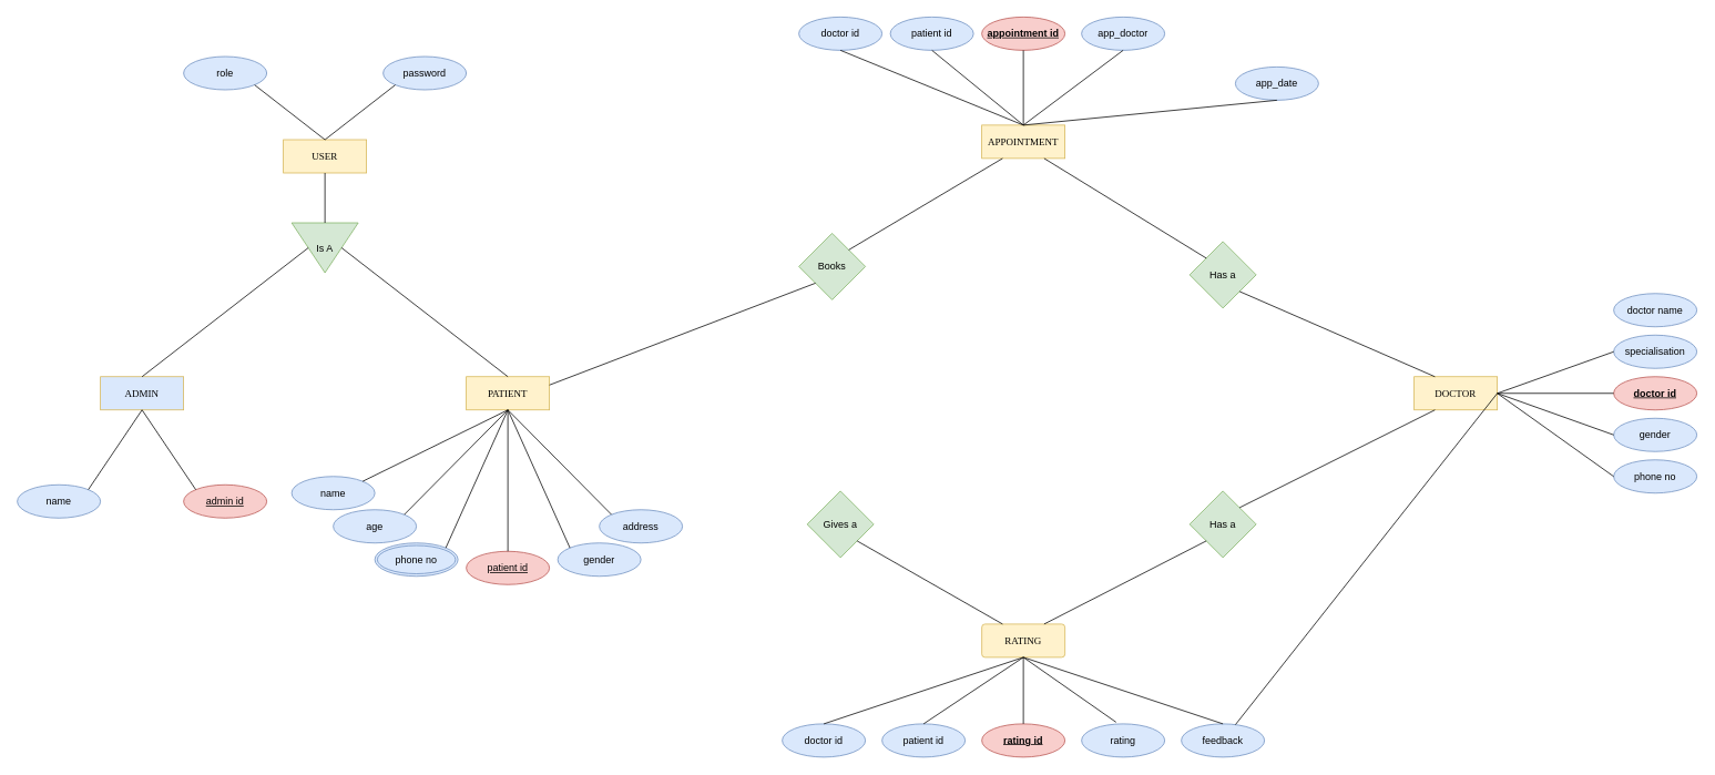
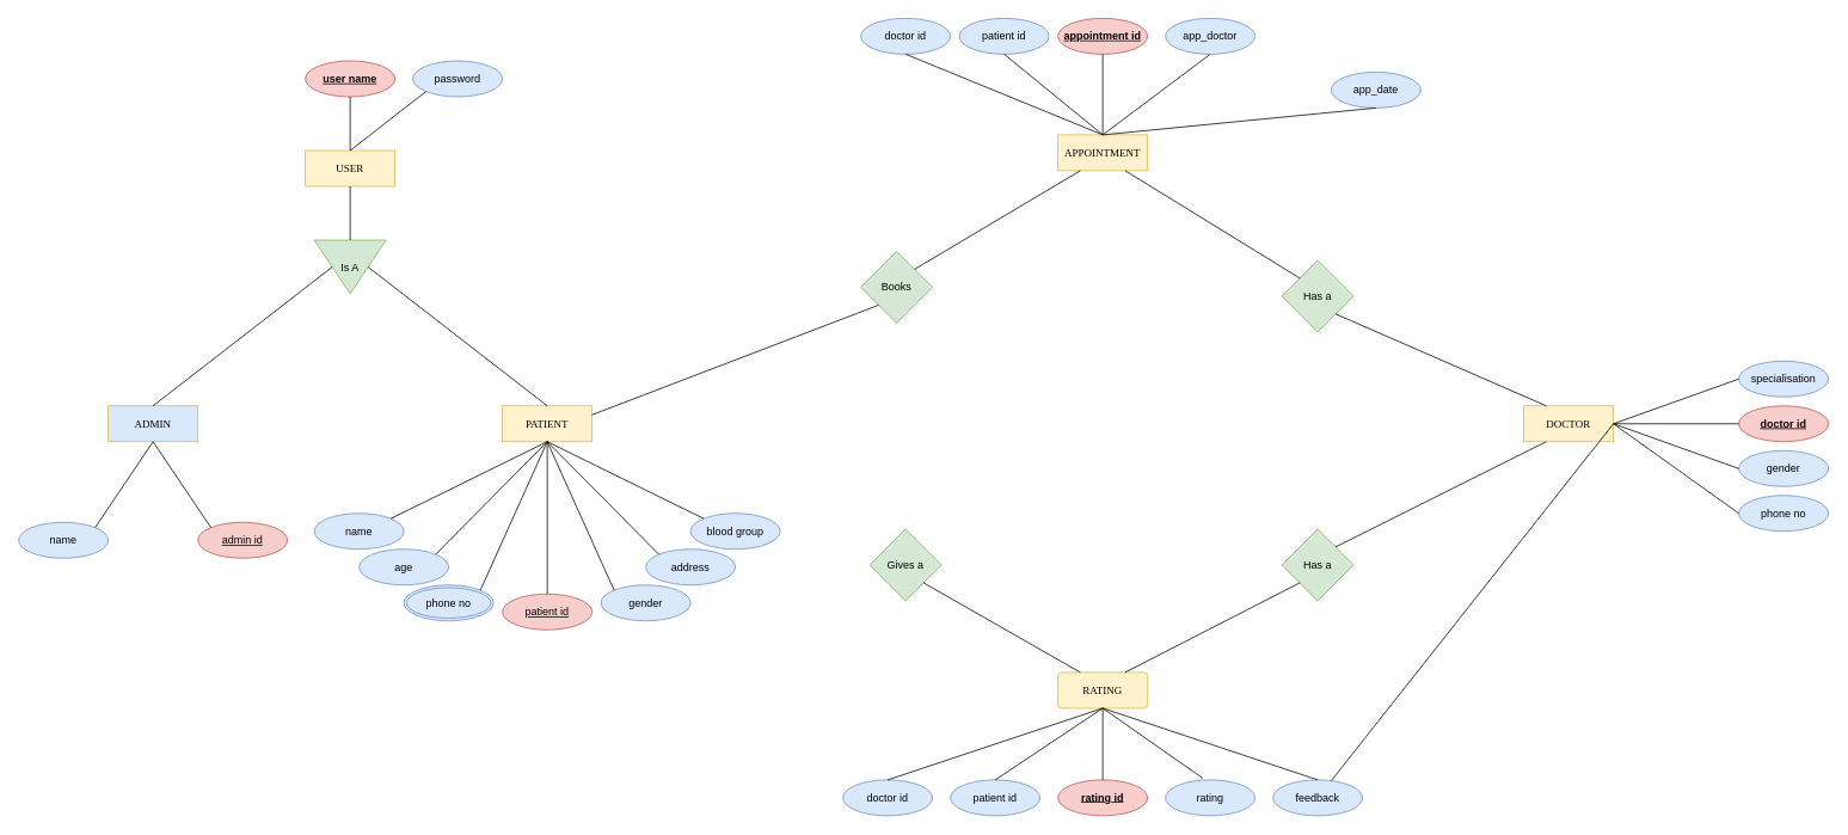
  <mxCell id="0" />
  <mxCell id="1" parent="0" />
  <mxCell id="2" value="&lt;font face=&quot;Times New Roman&quot;&gt;USER&lt;/font&gt;" style="whiteSpace=wrap;html=1;align=center;fillColor=#fff2cc;strokeColor=#d6b656;" parent="1" vertex="1"><mxGeometry x="340" y="167.5" width="100" height="40" as="geometry" /></mxCell>
+ <mxCell id="3" value="&lt;b&gt;user name&lt;/b&gt;" style="ellipse;whiteSpace=wrap;html=1;align=center;fontStyle=4;fillColor=#f8cecc;strokeColor=#b85450;" parent="1" vertex="1"><mxGeometry x="340" y="67.5" width="100" height="40" as="geometry" /></mxCell>
  <mxCell id="4" value="address" style="ellipse;whiteSpace=wrap;html=1;align=center;fillColor=#dae8fc;strokeColor=#6c8ebf;" parent="1" vertex="1"><mxGeometry x="720" y="612.5" width="100" height="40" as="geometry" /></mxCell>
  <mxCell id="5" value="name" style="ellipse;whiteSpace=wrap;html=1;align=center;fillColor=#dae8fc;strokeColor=#6c8ebf;" parent="1" vertex="1"><mxGeometry x="350" y="572.5" width="100" height="40" as="geometry" /></mxCell>
  <mxCell id="6" value="password" style="ellipse;whiteSpace=wrap;html=1;align=center;fillColor=#dae8fc;strokeColor=#6c8ebf;" parent="1" vertex="1"><mxGeometry x="460" y="67.5" width="100" height="40" as="geometry" /></mxCell>
  <mxCell id="7" value="gender" style="ellipse;whiteSpace=wrap;html=1;align=center;fillColor=#dae8fc;strokeColor=#6c8ebf;" parent="1" vertex="1"><mxGeometry x="670" y="652.5" width="100" height="40" as="geometry" /></mxCell>
+ <mxCell id="8" value="blood group" style="ellipse;whiteSpace=wrap;html=1;align=center;fillColor=#dae8fc;strokeColor=#6c8ebf;" parent="1" vertex="1"><mxGeometry x="770" y="572.5" width="100" height="40" as="geometry" /></mxCell>
  <mxCell id="9" value="age" style="ellipse;whiteSpace=wrap;html=1;align=center;fillColor=#dae8fc;strokeColor=#6c8ebf;" parent="1" vertex="1"><mxGeometry x="400" y="612.5" width="100" height="40" as="geometry" /></mxCell>
  <mxCell id="10" value="phone no" style="ellipse;shape=doubleEllipse;margin=3;whiteSpace=wrap;html=1;align=center;fillColor=#dae8fc;strokeColor=#6c8ebf;" parent="1" vertex="1"><mxGeometry x="450" y="652.5" width="100" height="40" as="geometry" /></mxCell>
  <mxCell id="11" value="&lt;font style=&quot;font-size: 12px;&quot; face=&quot;Times New Roman&quot;&gt;APPOINTMENT&lt;/font&gt;" style="whiteSpace=wrap;html=1;align=center;fillColor=#fff2cc;strokeColor=#d6b656;" parent="1" vertex="1"><mxGeometry x="1180" y="150" width="100" height="40" as="geometry" /></mxCell>
  <mxCell id="12" value="&lt;b&gt;appointment id&lt;/b&gt;" style="ellipse;whiteSpace=wrap;html=1;align=center;fontStyle=4;fillColor=#f8cecc;strokeColor=#b85450;" parent="1" vertex="1"><mxGeometry x="1180" y="20" width="100" height="40" as="geometry" /></mxCell>
  <mxCell id="13" value="doctor id" style="ellipse;whiteSpace=wrap;html=1;align=center;fillColor=#dae8fc;strokeColor=#6c8ebf;" parent="1" vertex="1"><mxGeometry x="960" y="20" width="100" height="40" as="geometry" /></mxCell>
  <mxCell id="14" value="app_doctor" style="ellipse;whiteSpace=wrap;html=1;align=center;fillColor=#dae8fc;strokeColor=#6c8ebf;" parent="1" vertex="1"><mxGeometry x="1300" y="20" width="100" height="40" as="geometry" /></mxCell>
  <mxCell id="15" value="app_date" style="ellipse;whiteSpace=wrap;html=1;align=center;fillColor=#dae8fc;strokeColor=#6c8ebf;" parent="1" vertex="1"><mxGeometry x="1485" y="80" width="100" height="40" as="geometry" /></mxCell>
  <mxCell id="16" value="patient id" style="ellipse;whiteSpace=wrap;html=1;align=center;fillColor=#dae8fc;strokeColor=#6c8ebf;" parent="1" vertex="1"><mxGeometry x="1070" y="20" width="100" height="40" as="geometry" /></mxCell>
  <mxCell id="17" value="&lt;font face=&quot;Times New Roman&quot;&gt;DOCTOR&lt;/font&gt;" style="whiteSpace=wrap;html=1;align=center;fillColor=#fff2cc;strokeColor=#d6b656;" parent="1" vertex="1"><mxGeometry x="1700" y="452.5" width="100" height="40" as="geometry" /></mxCell>
  <mxCell id="18" value="&lt;b&gt;doctor id&lt;/b&gt;" style="ellipse;whiteSpace=wrap;html=1;align=center;fontStyle=4;fillColor=#f8cecc;strokeColor=#b85450;" parent="1" vertex="1"><mxGeometry x="1940" y="452.5" width="100" height="40" as="geometry" /></mxCell>
- <mxCell id="19" value="doctor name" style="ellipse;whiteSpace=wrap;html=1;align=center;fillColor=#dae8fc;strokeColor=#6c8ebf;" parent="1" vertex="1"><mxGeometry x="1940" y="352.5" width="100" height="40" as="geometry" /></mxCell>
  <mxCell id="20" value="specialisation" style="ellipse;whiteSpace=wrap;html=1;align=center;fillColor=#dae8fc;strokeColor=#6c8ebf;" parent="1" vertex="1"><mxGeometry x="1940" y="402.5" width="100" height="40" as="geometry" /></mxCell>
  <mxCell id="21" value="&lt;font face=&quot;Times New Roman&quot;&gt;RATING&lt;/font&gt;" style="rounded=1;arcSize=10;whiteSpace=wrap;html=1;align=center;fillColor=#fff2cc;strokeColor=#d6b656;" parent="1" vertex="1"><mxGeometry x="1180" y="750" width="100" height="40" as="geometry" /></mxCell>
  <mxCell id="22" value="&lt;b&gt;rating id&lt;/b&gt;" style="ellipse;whiteSpace=wrap;html=1;align=center;fontStyle=4;fillColor=#f8cecc;strokeColor=#b85450;" parent="1" vertex="1"><mxGeometry x="1180" y="870" width="100" height="40" as="geometry" /></mxCell>
  <mxCell id="23" value="doctor id" style="ellipse;whiteSpace=wrap;html=1;align=center;fillColor=#dae8fc;strokeColor=#6c8ebf;" parent="1" vertex="1"><mxGeometry x="940" y="870" width="100" height="40" as="geometry" /></mxCell>
  <mxCell id="24" value="patient id" style="ellipse;whiteSpace=wrap;html=1;align=center;fillColor=#dae8fc;strokeColor=#6c8ebf;" parent="1" vertex="1"><mxGeometry x="1060" y="870" width="100" height="40" as="geometry" /></mxCell>
  <mxCell id="25" value="rating" style="ellipse;whiteSpace=wrap;html=1;align=center;fillColor=#dae8fc;strokeColor=#6c8ebf;" parent="1" vertex="1"><mxGeometry x="1300" y="870" width="100" height="40" as="geometry" /></mxCell>
  <mxCell id="26" value="feedback" style="ellipse;whiteSpace=wrap;html=1;align=center;fillColor=#dae8fc;strokeColor=#6c8ebf;" parent="1" vertex="1"><mxGeometry x="1420" y="870" width="100" height="40" as="geometry" /></mxCell>
  <mxCell id="27" value="gender" style="ellipse;whiteSpace=wrap;html=1;align=center;fillColor=#dae8fc;strokeColor=#6c8ebf;" parent="1" vertex="1"><mxGeometry x="1940" y="502.5" width="100" height="40" as="geometry" /></mxCell>
  <mxCell id="28" value="phone no" style="ellipse;whiteSpace=wrap;html=1;align=center;fillColor=#dae8fc;strokeColor=#6c8ebf;" parent="1" vertex="1"><mxGeometry x="1940" y="552.5" width="100" height="40" as="geometry" /></mxCell>
- <mxCell id="29" value="role" style="ellipse;whiteSpace=wrap;html=1;align=center;fillColor=#dae8fc;strokeColor=#6c8ebf;" parent="1" vertex="1"><mxGeometry x="220" y="67.5" width="100" height="40" as="geometry" /></mxCell>
  <mxCell id="30" value="&lt;font face=&quot;Times New Roman&quot;&gt;PATIENT&lt;/font&gt;" style="whiteSpace=wrap;html=1;align=center;fillColor=#fff2cc;strokeColor=#d6b656;" parent="1" vertex="1"><mxGeometry x="560" y="452.5" width="100" height="40" as="geometry" /></mxCell>
  <mxCell id="31" value="" style="endArrow=none;html=1;rounded=0;exitX=0.5;exitY=1;exitDx=0;exitDy=0;entryX=1;entryY=0;entryDx=0;entryDy=0;" parent="1" source="30" target="5" edge="1"><mxGeometry width="50" height="50" relative="1" as="geometry"><mxPoint x="830" y="412.5" as="sourcePoint" /><mxPoint x="560" y="542.5" as="targetPoint" /></mxGeometry></mxCell>
  <mxCell id="32" value="" style="endArrow=none;html=1;rounded=0;entryX=1;entryY=0;entryDx=0;entryDy=0;" parent="1" target="9" edge="1"><mxGeometry width="50" height="50" relative="1" as="geometry"><mxPoint x="610" y="492.5" as="sourcePoint" /><mxPoint x="880" y="362.5" as="targetPoint" /></mxGeometry></mxCell>
  <mxCell id="33" value="" style="endArrow=none;html=1;rounded=0;exitX=0.5;exitY=1;exitDx=0;exitDy=0;entryX=1;entryY=0;entryDx=0;entryDy=0;" parent="1" source="30" target="10" edge="1"><mxGeometry width="50" height="50" relative="1" as="geometry"><mxPoint x="650" y="542.5" as="sourcePoint" /><mxPoint x="630" y="562.5" as="targetPoint" /></mxGeometry></mxCell>
  <mxCell id="34" value="" style="endArrow=none;html=1;rounded=0;entryX=0;entryY=0;entryDx=0;entryDy=0;" parent="1" target="7" edge="1"><mxGeometry width="50" height="50" relative="1" as="geometry"><mxPoint x="610" y="492.5" as="sourcePoint" /><mxPoint x="880" y="362.5" as="targetPoint" /></mxGeometry></mxCell>
  <mxCell id="35" value="" style="endArrow=none;html=1;rounded=0;entryX=0;entryY=0;entryDx=0;entryDy=0;" parent="1" target="4" edge="1"><mxGeometry width="50" height="50" relative="1" as="geometry"><mxPoint x="610" y="492.5" as="sourcePoint" /><mxPoint x="910" y="432.5" as="targetPoint" /></mxGeometry></mxCell>
+ <mxCell id="36" value="" style="endArrow=none;html=1;rounded=0;exitX=0.5;exitY=1;exitDx=0;exitDy=0;entryX=0;entryY=0;entryDx=0;entryDy=0;" parent="1" source="30" target="8" edge="1"><mxGeometry width="50" height="50" relative="1" as="geometry"><mxPoint x="840" y="482.5" as="sourcePoint" /><mxPoint x="890" y="432.5" as="targetPoint" /></mxGeometry></mxCell>
  <mxCell id="37" value="" style="endArrow=none;html=1;rounded=0;exitX=0.5;exitY=0;exitDx=0;exitDy=0;entryX=0;entryY=1;entryDx=0;entryDy=0;" parent="1" source="2" target="6" edge="1"><mxGeometry width="50" height="50" relative="1" as="geometry"><mxPoint x="610" y="207.5" as="sourcePoint" /><mxPoint x="660" y="157.5" as="targetPoint" /></mxGeometry></mxCell>
- <mxCell id="39" value="" style="endArrow=none;html=1;rounded=0;exitX=0.5;exitY=0;exitDx=0;exitDy=0;entryX=1;entryY=1;entryDx=0;entryDy=0;" parent="1" source="2" target="29" edge="1"><mxGeometry width="50" height="50" relative="1" as="geometry"><mxPoint x="610" y="207.5" as="sourcePoint" /><mxPoint x="660" y="157.5" as="targetPoint" /></mxGeometry></mxCell>
+ <mxCell id="38" value="" style="endArrow=none;html=1;rounded=0;exitX=0.5;exitY=0;exitDx=0;exitDy=0;entryX=0.5;entryY=1;entryDx=0;entryDy=0;" parent="1" source="2" target="3" edge="1"><mxGeometry width="50" height="50" relative="1" as="geometry"><mxPoint x="610" y="207.5" as="sourcePoint" /><mxPoint x="660" y="157.5" as="targetPoint" /></mxGeometry></mxCell>
  <mxCell id="40" value="&lt;font face=&quot;Times New Roman&quot;&gt;ADMIN&lt;/font&gt;" style="whiteSpace=wrap;html=1;align=center;fillColor=#dae8fc;strokeColor=#d6b656;" parent="1" vertex="1"><mxGeometry x="120" y="452.5" width="100" height="40" as="geometry" /></mxCell>
  <mxCell id="41" value="name" style="ellipse;whiteSpace=wrap;html=1;align=center;fillColor=#dae8fc;strokeColor=#6c8ebf;" parent="1" vertex="1"><mxGeometry x="20" y="582.5" width="100" height="40" as="geometry" /></mxCell>
  <mxCell id="42" value="patient id" style="ellipse;whiteSpace=wrap;html=1;align=center;fontStyle=4;fillColor=#f8cecc;strokeColor=#b85450;" parent="1" vertex="1"><mxGeometry x="560" y="662.5" width="100" height="40" as="geometry" /></mxCell>
  <mxCell id="43" value="" style="endArrow=none;html=1;rounded=0;entryX=0.5;entryY=0;entryDx=0;entryDy=0;" parent="1" target="42" edge="1"><mxGeometry relative="1" as="geometry"><mxPoint x="610" y="492.5" as="sourcePoint" /><mxPoint x="730" y="572.5" as="targetPoint" /></mxGeometry></mxCell>
  <mxCell id="44" value="Is A" style="triangle;whiteSpace=wrap;html=1;direction=south;fillColor=#d5e8d4;strokeColor=#82b366;" parent="1" vertex="1"><mxGeometry x="350" y="267.5" width="80" height="60" as="geometry" /></mxCell>
  <mxCell id="45" value="admin id" style="ellipse;whiteSpace=wrap;html=1;align=center;fontStyle=4;fillColor=#f8cecc;strokeColor=#b85450;" parent="1" vertex="1"><mxGeometry x="220" y="582.5" width="100" height="40" as="geometry" /></mxCell>
  <mxCell id="46" value="" style="endArrow=none;html=1;rounded=0;entryX=0.5;entryY=1;entryDx=0;entryDy=0;exitX=0;exitY=0.5;exitDx=0;exitDy=0;" parent="1" source="44" target="2" edge="1"><mxGeometry width="50" height="50" relative="1" as="geometry"><mxPoint x="580" y="297.5" as="sourcePoint" /><mxPoint x="630" y="247.5" as="targetPoint" /></mxGeometry></mxCell>
  <mxCell id="47" value="" style="endArrow=none;html=1;rounded=0;exitX=0.5;exitY=1;exitDx=0;exitDy=0;entryX=0.5;entryY=0;entryDx=0;entryDy=0;" parent="1" source="44" target="40" edge="1"><mxGeometry width="50" height="50" relative="1" as="geometry"><mxPoint x="400" y="287.5" as="sourcePoint" /><mxPoint x="450" y="237.5" as="targetPoint" /></mxGeometry></mxCell>
  <mxCell id="48" value="" style="endArrow=none;html=1;rounded=0;exitX=0.5;exitY=0;exitDx=0;exitDy=0;entryX=0.5;entryY=0;entryDx=0;entryDy=0;" parent="1" source="44" target="30" edge="1"><mxGeometry width="50" height="50" relative="1" as="geometry"><mxPoint x="390" y="287.5" as="sourcePoint" /><mxPoint x="440" y="237.5" as="targetPoint" /></mxGeometry></mxCell>
  <mxCell id="49" value="" style="endArrow=none;html=1;rounded=0;exitX=0.5;exitY=1;exitDx=0;exitDy=0;entryX=1;entryY=0;entryDx=0;entryDy=0;" parent="1" source="40" target="41" edge="1"><mxGeometry width="50" height="50" relative="1" as="geometry"><mxPoint x="540" y="422.5" as="sourcePoint" /><mxPoint x="590" y="372.5" as="targetPoint" /></mxGeometry></mxCell>
  <mxCell id="50" value="" style="endArrow=none;html=1;rounded=0;entryX=0;entryY=0;entryDx=0;entryDy=0;" parent="1" target="45" edge="1"><mxGeometry width="50" height="50" relative="1" as="geometry"><mxPoint x="170" y="492.5" as="sourcePoint" /><mxPoint x="590" y="372.5" as="targetPoint" /></mxGeometry></mxCell>
  <mxCell id="51" value="" style="endArrow=none;html=1;rounded=0;exitX=1;exitY=0.5;exitDx=0;exitDy=0;" parent="1" source="17" target="26" edge="1"><mxGeometry width="50" height="50" relative="1" as="geometry"><mxPoint x="1850" y="462.5" as="sourcePoint" /><mxPoint x="1900" y="412.5" as="targetPoint" /></mxGeometry></mxCell>
  <mxCell id="52" value="" style="endArrow=none;html=1;rounded=0;entryX=0;entryY=0.5;entryDx=0;entryDy=0;" parent="1" target="20" edge="1"><mxGeometry width="50" height="50" relative="1" as="geometry"><mxPoint x="1800" y="472.5" as="sourcePoint" /><mxPoint x="1900" y="412.5" as="targetPoint" /></mxGeometry></mxCell>
  <mxCell id="53" value="" style="endArrow=none;html=1;rounded=0;exitX=1;exitY=0.5;exitDx=0;exitDy=0;entryX=0;entryY=0.5;entryDx=0;entryDy=0;" parent="1" source="17" target="18" edge="1"><mxGeometry width="50" height="50" relative="1" as="geometry"><mxPoint x="1850" y="462.5" as="sourcePoint" /><mxPoint x="1900" y="412.5" as="targetPoint" /></mxGeometry></mxCell>
  <mxCell id="54" value="" style="endArrow=none;html=1;rounded=0;exitX=1;exitY=0.5;exitDx=0;exitDy=0;entryX=0;entryY=0.5;entryDx=0;entryDy=0;" parent="1" source="17" target="27" edge="1"><mxGeometry width="50" height="50" relative="1" as="geometry"><mxPoint x="1820" y="472.5" as="sourcePoint" /><mxPoint x="1870" y="422.5" as="targetPoint" /></mxGeometry></mxCell>
  <mxCell id="55" value="" style="endArrow=none;html=1;rounded=0;exitX=1;exitY=0.5;exitDx=0;exitDy=0;entryX=0;entryY=0.5;entryDx=0;entryDy=0;" parent="1" source="17" target="28" edge="1"><mxGeometry width="50" height="50" relative="1" as="geometry"><mxPoint x="1820" y="472.5" as="sourcePoint" /><mxPoint x="1870" y="422.5" as="targetPoint" /></mxGeometry></mxCell>
  <mxCell id="56" value="" style="endArrow=none;html=1;rounded=0;exitX=0.5;exitY=1;exitDx=0;exitDy=0;entryX=0.5;entryY=0;entryDx=0;entryDy=0;" parent="1" source="21" target="22" edge="1"><mxGeometry width="50" height="50" relative="1" as="geometry"><mxPoint x="1230" y="700" as="sourcePoint" /><mxPoint x="1280" y="650" as="targetPoint" /></mxGeometry></mxCell>
  <mxCell id="57" value="" style="endArrow=none;html=1;rounded=0;exitX=0.5;exitY=1;exitDx=0;exitDy=0;entryX=0.5;entryY=0;entryDx=0;entryDy=0;" parent="1" source="21" target="24" edge="1"><mxGeometry width="50" height="50" relative="1" as="geometry"><mxPoint x="1230" y="700" as="sourcePoint" /><mxPoint x="1280" y="650" as="targetPoint" /></mxGeometry></mxCell>
  <mxCell id="58" value="" style="endArrow=none;html=1;rounded=0;exitX=0.5;exitY=1;exitDx=0;exitDy=0;entryX=0.415;entryY=-0.05;entryDx=0;entryDy=0;entryPerimeter=0;" parent="1" source="21" target="25" edge="1"><mxGeometry width="50" height="50" relative="1" as="geometry"><mxPoint x="1230" y="700" as="sourcePoint" /><mxPoint x="1280" y="650" as="targetPoint" /></mxGeometry></mxCell>
  <mxCell id="59" value="" style="endArrow=none;html=1;rounded=0;exitX=0.5;exitY=1;exitDx=0;exitDy=0;entryX=0.5;entryY=0;entryDx=0;entryDy=0;" parent="1" source="21" target="23" edge="1"><mxGeometry width="50" height="50" relative="1" as="geometry"><mxPoint x="1230" y="700" as="sourcePoint" /><mxPoint x="1280" y="650" as="targetPoint" /></mxGeometry></mxCell>
  <mxCell id="60" value="" style="endArrow=none;html=1;rounded=0;exitX=0.5;exitY=1;exitDx=0;exitDy=0;entryX=0.5;entryY=0;entryDx=0;entryDy=0;" parent="1" source="21" target="26" edge="1"><mxGeometry width="50" height="50" relative="1" as="geometry"><mxPoint x="1230" y="700" as="sourcePoint" /><mxPoint x="1280" y="650" as="targetPoint" /></mxGeometry></mxCell>
  <mxCell id="61" value="" style="endArrow=none;html=1;rounded=0;exitX=0.5;exitY=0;exitDx=0;exitDy=0;entryX=0.5;entryY=1;entryDx=0;entryDy=0;" parent="1" source="11" target="12" edge="1"><mxGeometry width="50" height="50" relative="1" as="geometry"><mxPoint x="1190" y="110" as="sourcePoint" /><mxPoint x="1240" y="60" as="targetPoint" /></mxGeometry></mxCell>
  <mxCell id="62" value="" style="endArrow=none;html=1;rounded=0;exitX=0.5;exitY=0;exitDx=0;exitDy=0;entryX=0.5;entryY=1;entryDx=0;entryDy=0;" parent="1" source="11" target="14" edge="1"><mxGeometry width="50" height="50" relative="1" as="geometry"><mxPoint x="1190" y="90" as="sourcePoint" /><mxPoint x="1240" y="40" as="targetPoint" /></mxGeometry></mxCell>
  <mxCell id="63" value="" style="endArrow=none;html=1;rounded=0;entryX=0.5;entryY=1;entryDx=0;entryDy=0;" parent="1" target="16" edge="1"><mxGeometry width="50" height="50" relative="1" as="geometry"><mxPoint x="1230" y="150" as="sourcePoint" /><mxPoint x="1240" y="40" as="targetPoint" /></mxGeometry></mxCell>
  <mxCell id="64" value="" style="endArrow=none;html=1;rounded=0;exitX=0.5;exitY=0;exitDx=0;exitDy=0;entryX=0.5;entryY=1;entryDx=0;entryDy=0;" parent="1" source="11" target="15" edge="1"><mxGeometry width="50" height="50" relative="1" as="geometry"><mxPoint x="1190" y="90" as="sourcePoint" /><mxPoint x="1240" y="40" as="targetPoint" /></mxGeometry></mxCell>
  <mxCell id="65" value="" style="endArrow=none;html=1;rounded=0;exitX=0.5;exitY=0;exitDx=0;exitDy=0;entryX=0.5;entryY=1;entryDx=0;entryDy=0;" parent="1" source="11" target="13" edge="1"><mxGeometry width="50" height="50" relative="1" as="geometry"><mxPoint x="1190" y="90" as="sourcePoint" /><mxPoint x="1240" y="40" as="targetPoint" /></mxGeometry></mxCell>
  <mxCell id="66" value="Books" style="rhombus;whiteSpace=wrap;html=1;fillColor=#d5e8d4;strokeColor=#82b366;" parent="1" vertex="1"><mxGeometry x="960" y="280" width="80" height="80" as="geometry" /></mxCell>
  <mxCell id="67" value="Has a" style="rhombus;whiteSpace=wrap;html=1;fillColor=#d5e8d4;strokeColor=#82b366;" parent="1" vertex="1"><mxGeometry x="1430" y="290" width="80" height="80" as="geometry" /></mxCell>
  <mxCell id="68" value="Gives a" style="rhombus;whiteSpace=wrap;html=1;fillColor=#d5e8d4;strokeColor=#82b366;" parent="1" vertex="1"><mxGeometry x="970" y="590" width="80" height="80" as="geometry" /></mxCell>
  <mxCell id="69" value="Has a" style="rhombus;whiteSpace=wrap;html=1;fillColor=#d5e8d4;strokeColor=#82b366;" parent="1" vertex="1"><mxGeometry x="1430" y="590" width="80" height="80" as="geometry" /></mxCell>
  <mxCell id="70" value="" style="endArrow=none;html=1;rounded=0;exitX=1;exitY=0.25;exitDx=0;exitDy=0;entryX=0;entryY=1;entryDx=0;entryDy=0;" parent="1" source="30" target="66" edge="1"><mxGeometry width="50" height="50" relative="1" as="geometry"><mxPoint x="690" y="400" as="sourcePoint" /><mxPoint x="740" y="350" as="targetPoint" /></mxGeometry></mxCell>
  <mxCell id="71" value="" style="endArrow=none;html=1;rounded=0;entryX=0.25;entryY=1;entryDx=0;entryDy=0;exitX=1;exitY=0;exitDx=0;exitDy=0;" parent="1" source="66" target="11" edge="1"><mxGeometry width="50" height="50" relative="1" as="geometry"><mxPoint x="910" y="550" as="sourcePoint" /><mxPoint x="960" y="500" as="targetPoint" /></mxGeometry></mxCell>
  <mxCell id="72" value="" style="endArrow=none;html=1;rounded=0;entryX=0.75;entryY=1;entryDx=0;entryDy=0;exitX=0;exitY=0;exitDx=0;exitDy=0;" parent="1" source="67" target="11" edge="1"><mxGeometry width="50" height="50" relative="1" as="geometry"><mxPoint x="1060" y="350" as="sourcePoint" /><mxPoint x="1110" y="300" as="targetPoint" /></mxGeometry></mxCell>
  <mxCell id="73" value="" style="endArrow=none;html=1;rounded=0;entryX=1;entryY=1;entryDx=0;entryDy=0;exitX=0.25;exitY=0;exitDx=0;exitDy=0;" parent="1" source="17" target="67" edge="1"><mxGeometry width="50" height="50" relative="1" as="geometry"><mxPoint x="1630" y="370" as="sourcePoint" /><mxPoint x="1500" y="360" as="targetPoint" /></mxGeometry></mxCell>
  <mxCell id="74" value="" style="endArrow=none;html=1;rounded=0;entryX=0.25;entryY=1;entryDx=0;entryDy=0;exitX=1;exitY=0;exitDx=0;exitDy=0;" parent="1" source="69" target="17" edge="1"><mxGeometry width="50" height="50" relative="1" as="geometry"><mxPoint x="1120" y="330" as="sourcePoint" /><mxPoint x="1170" y="280" as="targetPoint" /></mxGeometry></mxCell>
  <mxCell id="75" value="" style="endArrow=none;html=1;rounded=0;entryX=0;entryY=1;entryDx=0;entryDy=0;exitX=0.75;exitY=0;exitDx=0;exitDy=0;" parent="1" source="21" target="69" edge="1"><mxGeometry width="50" height="50" relative="1" as="geometry"><mxPoint x="1200" y="510" as="sourcePoint" /><mxPoint x="1250" y="460" as="targetPoint" /></mxGeometry></mxCell>
  <mxCell id="76" value="" style="endArrow=none;html=1;rounded=0;exitX=1;exitY=1;exitDx=0;exitDy=0;entryX=0.25;entryY=0;entryDx=0;entryDy=0;" parent="1" source="68" target="21" edge="1"><mxGeometry width="50" height="50" relative="1" as="geometry"><mxPoint x="1200" y="570" as="sourcePoint" /><mxPoint x="1250" y="520" as="targetPoint" /></mxGeometry></mxCell>
